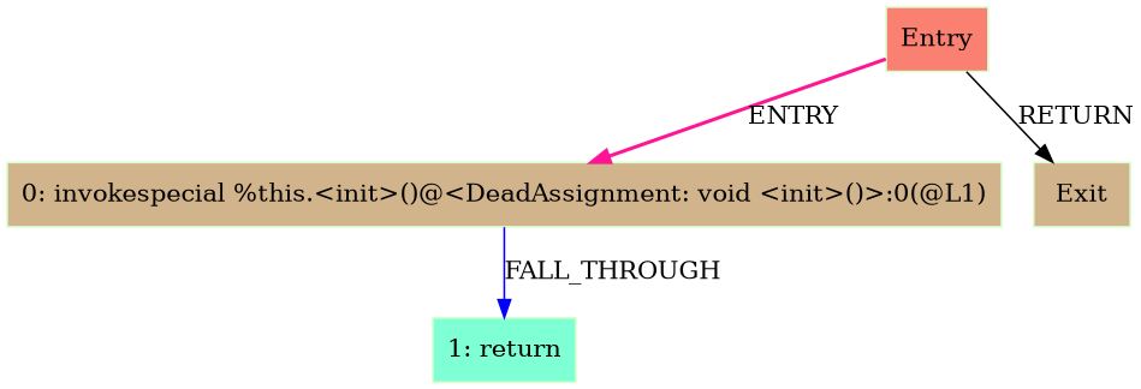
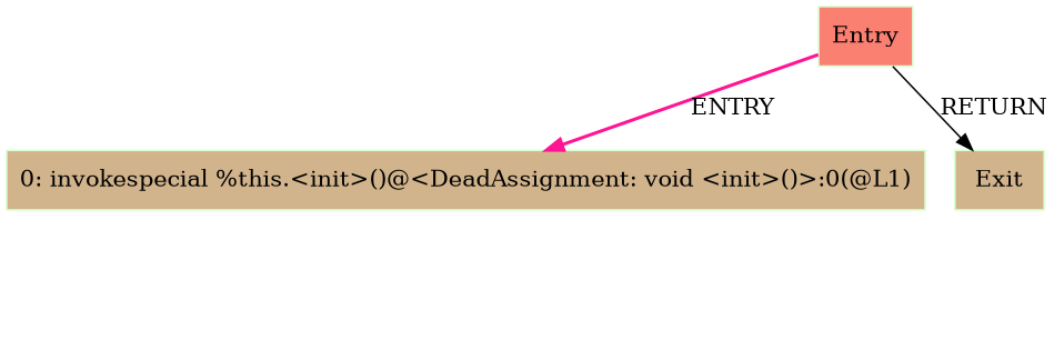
  digraph {
    node [color=".3 .2 1.0" fillcolor=tan shape=box style=filled]
    edge [style=solid]
    Entry [fillcolor=salmon]
    "0: invokespecial %this.<init>()@<DeadAssignment: void <init>()>:0(@L1)"
    Exit
-   "1: return" [fillcolor=aquamarine]
    Entry -> "0: invokespecial %this.<init>()@<DeadAssignment: void <init>()>:0(@L1)" [color=deeppink label=ENTRY style=bold]
    Entry -> Exit [color=black label=RETURN]
-   "0: invokespecial %this.<init>()@<DeadAssignment: void <init>()>:0(@L1)" -> "1: return" [color=blue label=FALL_THROUGH]
  }
